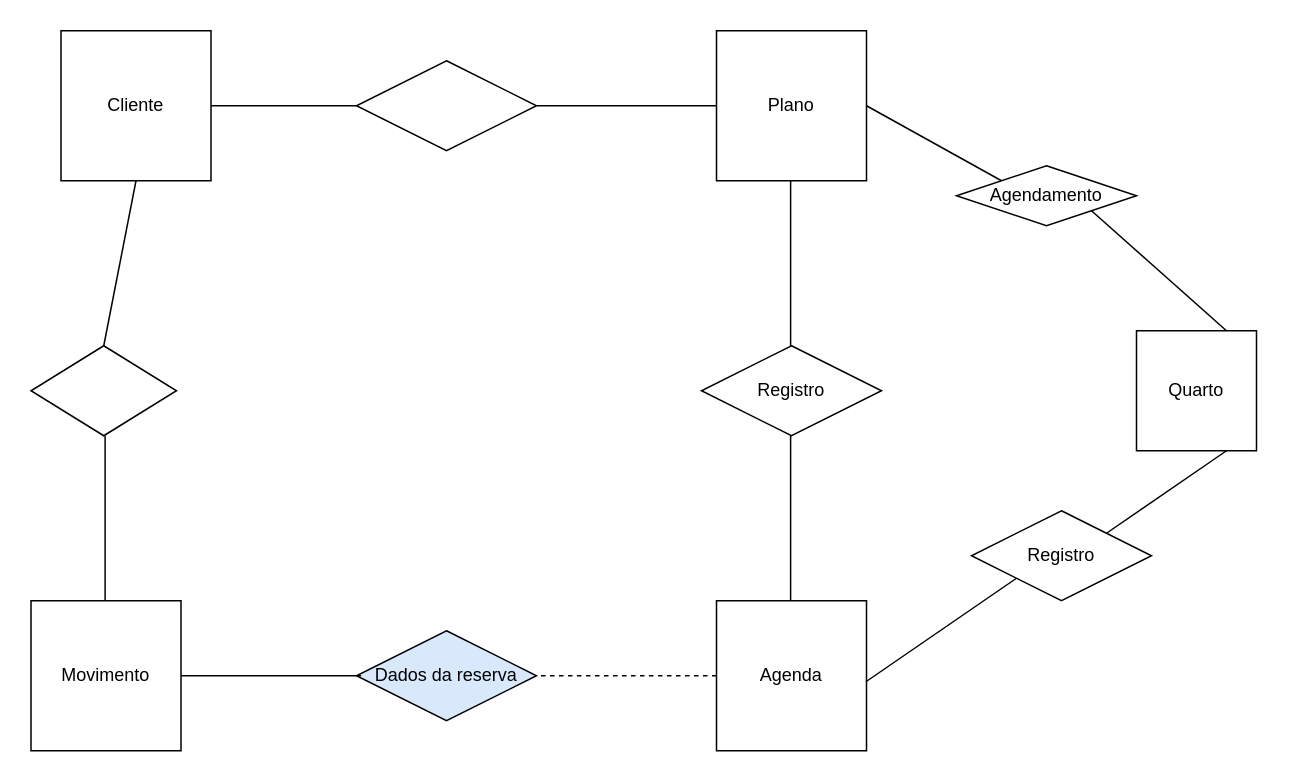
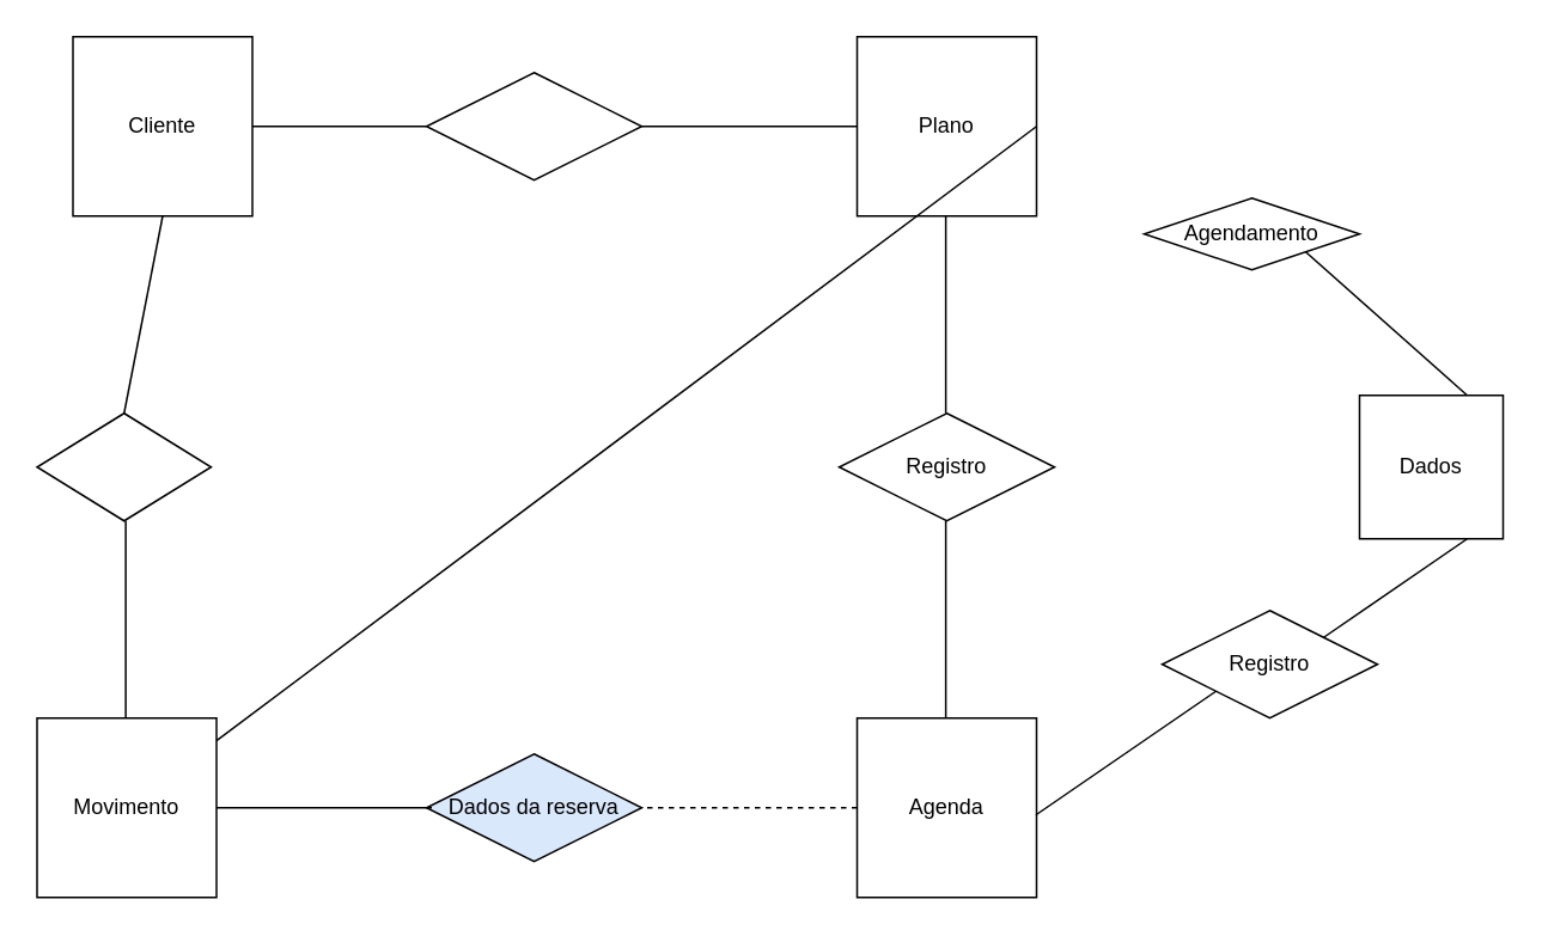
  <mxCell id="0" />
  <mxCell id="1" parent="0" />
  <mxCell id="2" value="Cliente" style="whiteSpace=wrap;html=1;aspect=fixed;" vertex="1" parent="1"><mxGeometry x="40" y="20" width="100" height="100" as="geometry" /></mxCell>
  <mxCell id="3" value="" style="rhombus;whiteSpace=wrap;html=1;" vertex="1" parent="1"><mxGeometry x="237" y="40" width="120" height="60" as="geometry" /></mxCell>
  <mxCell id="4" value="Plano" style="whiteSpace=wrap;html=1;aspect=fixed;" vertex="1" parent="1"><mxGeometry x="477" y="20" width="100" height="100" as="geometry" /></mxCell>
  <mxCell id="5" value="" style="endArrow=none;html=1;rounded=0;exitX=0;exitY=0.5;exitDx=0;exitDy=0;entryX=1;entryY=0.5;entryDx=0;entryDy=0;" edge="1" parent="1" source="3" target="2"><mxGeometry width="50" height="50" relative="1" as="geometry"><mxPoint x="367" y="190" as="sourcePoint" /><mxPoint x="417" y="140" as="targetPoint" /></mxGeometry></mxCell>
  <mxCell id="6" value="" style="endArrow=none;html=1;rounded=0;exitX=1;exitY=0.5;exitDx=0;exitDy=0;entryX=0;entryY=0.5;entryDx=0;entryDy=0;" edge="1" parent="1" source="3" target="4"><mxGeometry width="50" height="50" relative="1" as="geometry"><mxPoint x="507" y="110" as="sourcePoint" /><mxPoint x="557" y="60" as="targetPoint" /></mxGeometry></mxCell>
  <mxCell id="7" value="Movimento" style="whiteSpace=wrap;html=1;aspect=fixed;" vertex="1" parent="1"><mxGeometry x="20" y="400" width="100" height="100" as="geometry" /></mxCell>
  <mxCell id="8" value="" style="rhombus;whiteSpace=wrap;html=1;" vertex="1" parent="1"><mxGeometry x="20" y="230" width="97" height="60" as="geometry" /></mxCell>
  <mxCell id="9" value="Dados da reserva" style="rhombus;whiteSpace=wrap;html=1;fillColor=#dae8fc;" vertex="1" parent="1"><mxGeometry x="237" y="420" width="120" height="60" as="geometry" /></mxCell>
  <mxCell id="10" value="Registro" style="rhombus;whiteSpace=wrap;html=1;" vertex="1" parent="1"><mxGeometry x="467" y="230" width="120" height="60" as="geometry" /></mxCell>
  <mxCell id="11" value="" style="endArrow=none;html=1;rounded=0;entryX=0.5;entryY=1;entryDx=0;entryDy=0;exitX=0.5;exitY=0;exitDx=0;exitDy=0;" edge="1" parent="1" source="8" target="2"><mxGeometry width="50" height="50" relative="1" as="geometry"><mxPoint x="147" y="190" as="sourcePoint" /><mxPoint x="197" y="140" as="targetPoint" /></mxGeometry></mxCell>
  <mxCell id="12" value="" style="endArrow=none;html=1;rounded=0;entryX=0.5;entryY=1;entryDx=0;entryDy=0;exitX=0.5;exitY=0;exitDx=0;exitDy=0;" edge="1" parent="1"><mxGeometry width="50" height="50" relative="1" as="geometry"><mxPoint x="69.41" y="400" as="sourcePoint" /><mxPoint x="69.41" y="290" as="targetPoint" /></mxGeometry></mxCell>
  <mxCell id="13" value="" style="endArrow=none;html=1;rounded=0;entryX=0.5;entryY=1;entryDx=0;entryDy=0;exitX=0.5;exitY=0;exitDx=0;exitDy=0;" edge="1" parent="1"><mxGeometry width="50" height="50" relative="1" as="geometry"><mxPoint x="526.41" y="230" as="sourcePoint" /><mxPoint x="526.41" y="120" as="targetPoint" /></mxGeometry></mxCell>
  <mxCell id="14" value="" style="endArrow=none;html=1;rounded=0;entryX=0.5;entryY=1;entryDx=0;entryDy=0;exitX=0.5;exitY=0;exitDx=0;exitDy=0;" edge="1" parent="1"><mxGeometry width="50" height="50" relative="1" as="geometry"><mxPoint x="526.41" y="400" as="sourcePoint" /><mxPoint x="526.41" y="290" as="targetPoint" /></mxGeometry></mxCell>
  <mxCell id="15" value="" style="endArrow=none;html=1;rounded=0;exitX=0;exitY=0.5;exitDx=0;exitDy=0;entryX=1;entryY=0.5;entryDx=0;entryDy=0;" edge="1" parent="1"><mxGeometry width="50" height="50" relative="1" as="geometry"><mxPoint x="240" y="450" as="sourcePoint" /><mxPoint x="120" y="450" as="targetPoint" /></mxGeometry></mxCell>
  <mxCell id="16" value="" style="endArrow=none;html=1;rounded=0;exitX=0;exitY=0.5;exitDx=0;exitDy=0;entryX=1;entryY=0.5;entryDx=0;entryDy=0;startArrow=none;dashed=1;" edge="1" parent="1" source="17" target="9"><mxGeometry width="50" height="50" relative="1" as="geometry"><mxPoint x="567" y="449.5" as="sourcePoint" /><mxPoint x="447" y="449.5" as="targetPoint" /></mxGeometry></mxCell>
  <mxCell id="17" value="Agenda" style="whiteSpace=wrap;html=1;aspect=fixed;" vertex="1" parent="1"><mxGeometry x="477" y="400" width="100" height="100" as="geometry" /></mxCell>
- <mxCell id="18" value="Quarto" style="whiteSpace=wrap;html=1;aspect=fixed;" vertex="1" parent="1"><mxGeometry x="757" y="220" width="80" height="80" as="geometry" /></mxCell>
+ <mxCell id="18" value="Dados" style="whiteSpace=wrap;html=1;aspect=fixed;" vertex="1" parent="1"><mxGeometry x="757" y="220" width="80" height="80" as="geometry" /></mxCell>
  <mxCell id="19" value="Agendamento" style="rhombus;whiteSpace=wrap;html=1;" vertex="1" parent="1"><mxGeometry x="637" y="110" width="120" height="40" as="geometry" /></mxCell>
  <mxCell id="20" value="Registro" style="rhombus;whiteSpace=wrap;html=1;" vertex="1" parent="1"><mxGeometry x="647" y="340" width="120" height="60" as="geometry" /></mxCell>
- <mxCell id="21" value="" style="endArrow=none;html=1;rounded=0;exitX=1;exitY=0.5;exitDx=0;exitDy=0;entryX=0;entryY=0;entryDx=0;entryDy=0;" edge="1" parent="1" source="4" target="19"><mxGeometry width="50" height="50" relative="1" as="geometry"><mxPoint x="617" y="120" as="sourcePoint" /><mxPoint x="667" y="70" as="targetPoint" /></mxGeometry></mxCell>
+ <mxCell id="21" value="" style="endArrow=none;html=1;rounded=0;exitX=1;exitY=0.5;exitDx=0;exitDy=0;" edge="1" parent="1" source="4" target="7"><mxGeometry width="50" height="50" relative="1" as="geometry"><mxPoint x="617" y="120" as="sourcePoint" /><mxPoint x="667" y="70" as="targetPoint" /></mxGeometry></mxCell>
  <mxCell id="22" value="" style="endArrow=none;html=1;rounded=0;entryX=1;entryY=1;entryDx=0;entryDy=0;exitX=0.75;exitY=0;exitDx=0;exitDy=0;" edge="1" parent="1" source="18" target="19"><mxGeometry width="50" height="50" relative="1" as="geometry"><mxPoint x="672" y="250" as="sourcePoint" /><mxPoint x="722" y="200" as="targetPoint" /></mxGeometry></mxCell>
  <mxCell id="23" value="" style="endArrow=none;html=1;rounded=0;exitX=0.996;exitY=0.54;exitDx=0;exitDy=0;exitPerimeter=0;entryX=0;entryY=1;entryDx=0;entryDy=0;" edge="1" parent="1" source="17" target="20"><mxGeometry width="50" height="50" relative="1" as="geometry"><mxPoint x="597" y="460" as="sourcePoint" /><mxPoint x="647" y="410" as="targetPoint" /></mxGeometry></mxCell>
  <mxCell id="24" value="" style="endArrow=none;html=1;rounded=0;exitX=1;exitY=0;exitDx=0;exitDy=0;entryX=0.75;entryY=1;entryDx=0;entryDy=0;" edge="1" parent="1" source="20" target="18"><mxGeometry width="50" height="50" relative="1" as="geometry"><mxPoint x="767" y="380" as="sourcePoint" /><mxPoint x="817" y="330" as="targetPoint" /></mxGeometry></mxCell>
